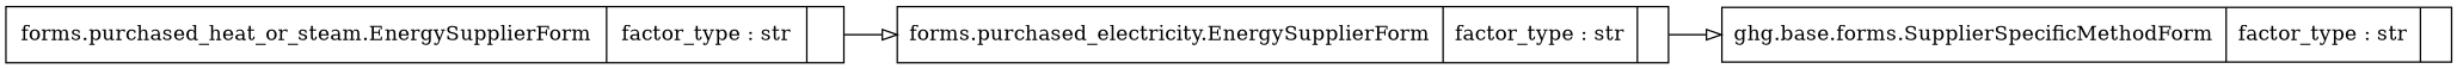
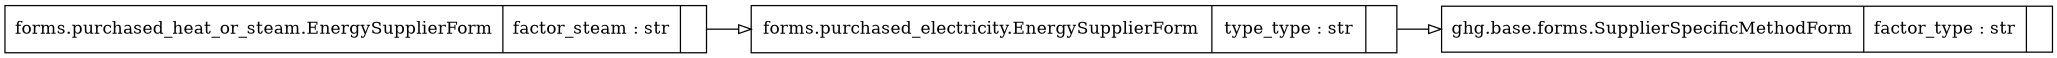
  digraph {
    rankdir=LR
    node [color=black fontcolor=black shape=record style=solid]
    edge [arrowhead=empty arrowtail=none]
    n1 [label=<{ghg.base.forms.SupplierSpecificMethodForm|factor_type : str<br ALIGN="LEFT"/>|}>]
-   n2 [label=<{forms.purchased_electricity.EnergySupplierForm|factor_type : str<br ALIGN="LEFT"/>|}>]
-   n3 [label=<{forms.purchased_heat_or_steam.EnergySupplierForm|factor_type : str<br ALIGN="LEFT"/>|}>]
+   n2 [label=<{forms.purchased_electricity.EnergySupplierForm|type_type : str<br ALIGN="LEFT"/>|}>]
+   n3 [label=<{forms.purchased_heat_or_steam.EnergySupplierForm|factor_steam : str<br ALIGN="LEFT"/>|}>]
    n2 -> n1
    n3 -> n2
  }
